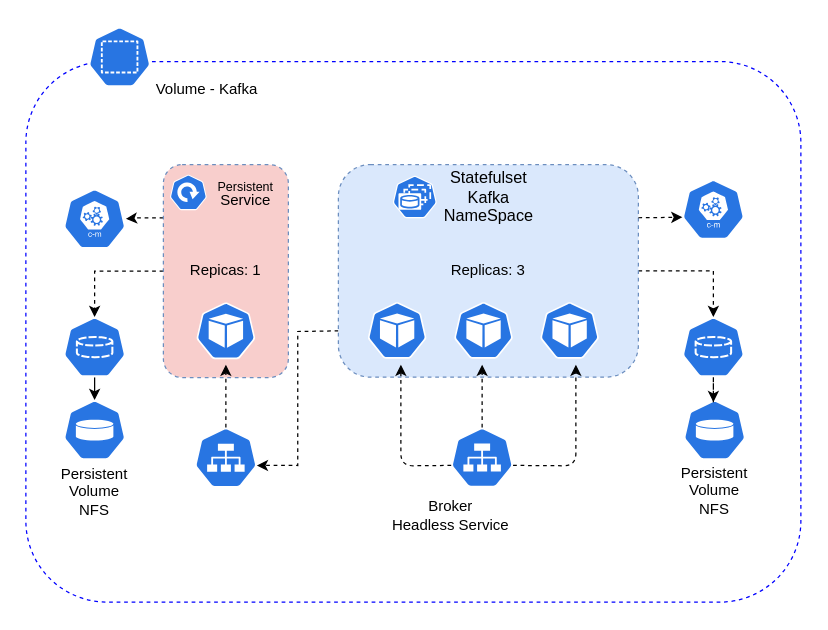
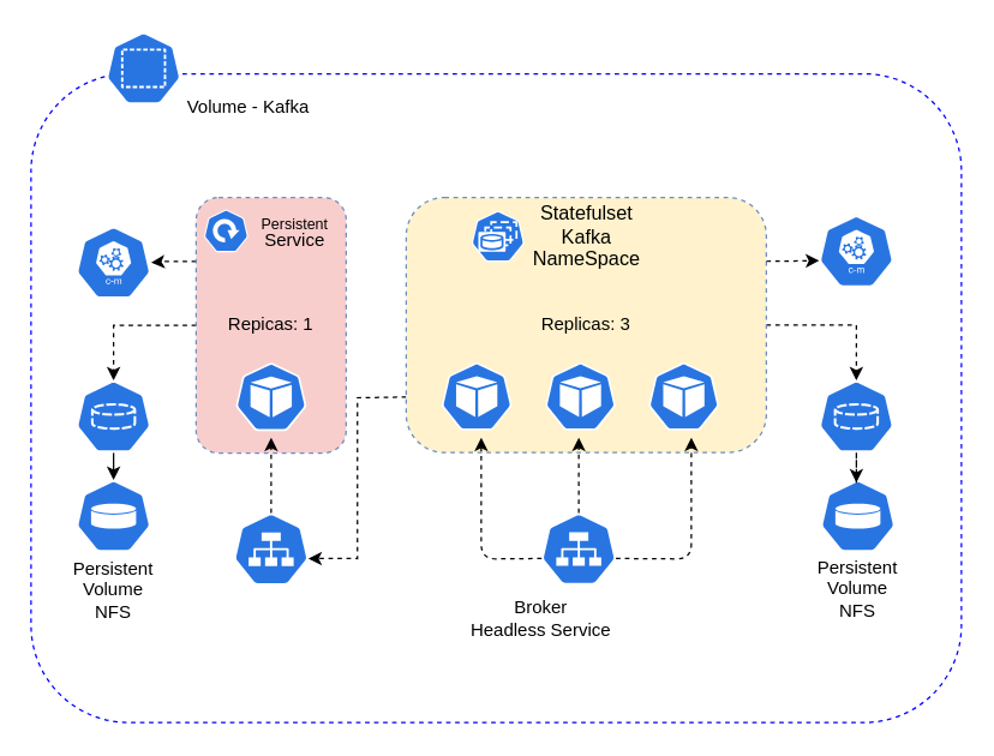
  <mxCell id="0" />
  <mxCell id="1" parent="0" />
  <mxCell id="2" value="" style="rounded=1;whiteSpace=wrap;html=1;fillColor=none;dashed=1;strokeColor=#0000FF;shadow=0;glass=0;sketch=0;strokeWidth=1;" vertex="1" parent="1"><mxGeometry x="20" y="48.72" width="620" height="432.48" as="geometry" /></mxCell>
  <mxCell id="3" value="Volume - Kafka" style="text;html=1;strokeColor=none;fillColor=none;align=center;verticalAlign=middle;whiteSpace=wrap;rounded=0;dashed=1;" vertex="1" parent="1"><mxGeometry x="110" y="61.2" width="110" height="20" as="geometry" /></mxCell>
  <mxCell id="4" value="" style="html=1;dashed=0;whitespace=wrap;fillColor=#2875E2;strokeColor=#ffffff;points=[[0.005,0.63,0],[0.1,0.2,0],[0.9,0.2,0],[0.5,0,0],[0.995,0.63,0],[0.72,0.99,0],[0.5,1,0],[0.28,0.99,0]];shape=mxgraph.kubernetes.icon;prIcon=pv;rounded=1;shadow=0;glass=0;sketch=0;" vertex="1" parent="1"><mxGeometry x="50" y="319.59" width="50" height="48" as="geometry" /></mxCell>
  <mxCell id="5" style="edgeStyle=orthogonalEdgeStyle;rounded=0;orthogonalLoop=1;jettySize=auto;html=1;exitX=0.5;exitY=1;exitDx=0;exitDy=0;exitPerimeter=0;entryX=0.5;entryY=0;entryDx=0;entryDy=0;entryPerimeter=0;" edge="1" parent="1" source="6" target="4"><mxGeometry relative="1" as="geometry" /></mxCell>
  <mxCell id="6" value="" style="html=1;dashed=0;whitespace=wrap;fillColor=#2875E2;strokeColor=#ffffff;points=[[0.005,0.63,0],[0.1,0.2,0],[0.9,0.2,0],[0.5,0,0],[0.995,0.63,0],[0.72,0.99,0],[0.5,1,0],[0.28,0.99,0]];shape=mxgraph.kubernetes.icon;prIcon=pvc;rounded=1;shadow=0;glass=0;sketch=0;" vertex="1" parent="1"><mxGeometry x="50" y="253.2" width="50" height="48" as="geometry" /></mxCell>
  <mxCell id="7" value="" style="html=1;dashed=0;whitespace=wrap;fillColor=#2875E2;strokeColor=#ffffff;points=[[0.005,0.63,0],[0.1,0.2,0],[0.9,0.2,0],[0.5,0,0],[0.995,0.63,0],[0.72,0.99,0],[0.5,1,0],[0.28,0.99,0]];shape=mxgraph.kubernetes.icon;prIcon=c_m;rounded=1;shadow=0;glass=0;sketch=0;" vertex="1" parent="1"><mxGeometry x="50" y="150.6" width="50" height="48" as="geometry" /></mxCell>
  <mxCell id="8" value="" style="edgeStyle=orthogonalEdgeStyle;rounded=0;orthogonalLoop=1;jettySize=auto;html=1;dashed=1;strokeColor=#000000;strokeWidth=1;exitX=0;exitY=0.25;exitDx=0;exitDy=0;" edge="1" parent="1" source="10" target="7"><mxGeometry relative="1" as="geometry" /></mxCell>
  <mxCell id="9" value="" style="edgeStyle=orthogonalEdgeStyle;rounded=0;orthogonalLoop=1;jettySize=auto;html=1;dashed=1;strokeColor=#000000;strokeWidth=1;entryX=0.5;entryY=0;entryDx=0;entryDy=0;entryPerimeter=0;" edge="1" parent="1" source="10" target="6"><mxGeometry relative="1" as="geometry" /></mxCell>
  <mxCell id="10" value="Repicas: 1" style="rounded=1;whiteSpace=wrap;html=1;shadow=0;glass=0;dashed=1;sketch=0;fillColor=#f8cecc;strokeColor=#6c8ebf;" vertex="1" parent="1"><mxGeometry x="130" y="131.2" width="100" height="170.315" as="geometry" /></mxCell>
  <mxCell id="11" value="" style="html=1;dashed=0;whitespace=wrap;fillColor=#2875E2;strokeColor=#ffffff;points=[[0.005,0.63,0],[0.1,0.2,0],[0.9,0.2,0],[0.5,0,0],[0.995,0.63,0],[0.72,0.99,0],[0.5,1,0],[0.28,0.99,0]];shape=mxgraph.kubernetes.icon;prIcon=deploy" vertex="1" parent="1"><mxGeometry x="135" y="139.243" width="30" height="28.386" as="geometry" /></mxCell>
  <mxCell id="12" value="&lt;font style=&quot;font-size: 10px&quot;&gt;Persistent&lt;/font&gt;" style="text;html=1;strokeColor=none;fillColor=none;align=center;verticalAlign=middle;whiteSpace=wrap;rounded=0;shadow=0;glass=0;dashed=1;sketch=0;" vertex="1" parent="1"><mxGeometry x="176" y="139.243" width="40" height="18.924" as="geometry" /></mxCell>
  <mxCell id="13" value="Service" style="text;html=1;strokeColor=none;fillColor=none;align=center;verticalAlign=middle;whiteSpace=wrap;rounded=0;shadow=0;glass=0;dashed=1;sketch=0;" vertex="1" parent="1"><mxGeometry x="176" y="150.597" width="40" height="18.924" as="geometry" /></mxCell>
  <mxCell id="14" value="" style="html=1;dashed=0;whitespace=wrap;fillColor=#2875E2;strokeColor=#ffffff;points=[[0.005,0.63,0],[0.1,0.2,0],[0.9,0.2,0],[0.5,0,0],[0.995,0.63,0],[0.72,0.99,0],[0.5,1,0],[0.28,0.99,0]];shape=mxgraph.kubernetes.icon;prIcon=pod;rounded=1;shadow=0;glass=0;sketch=0;" vertex="1" parent="1"><mxGeometry x="155" y="241.409" width="50" height="45.417" as="geometry" /></mxCell>
  <mxCell id="15" value="" style="html=1;dashed=0;whitespace=wrap;fillColor=#2875E2;strokeColor=#ffffff;points=[[0.005,0.63,0],[0.1,0.2,0],[0.9,0.2,0],[0.5,0,0],[0.995,0.63,0],[0.72,0.99,0],[0.5,1,0],[0.28,0.99,0]];shape=mxgraph.kubernetes.icon;prIcon=ns" vertex="1" parent="1"><mxGeometry x="70" y="20.996" width="50" height="48.089" as="geometry" /></mxCell>
  <mxCell id="16" value="" style="group" vertex="1" connectable="0" parent="1"><mxGeometry x="155" y="341.59" width="50" height="80.148" as="geometry" /></mxCell>
  <mxCell id="17" value="" style="html=1;dashed=0;whitespace=wrap;fillColor=#2875E2;strokeColor=#ffffff;points=[[0.005,0.63,0],[0.1,0.2,0],[0.9,0.2,0],[0.5,0,0],[0.995,0.63,0],[0.72,0.99,0],[0.5,1,0],[0.28,0.99,0]];shape=mxgraph.kubernetes.icon;prIcon=svc;rounded=1;shadow=0;glass=0;sketch=0;" vertex="1" parent="16"><mxGeometry width="50" height="48.089" as="geometry" /></mxCell>
  <mxCell id="18" style="edgeStyle=orthogonalEdgeStyle;rounded=0;orthogonalLoop=1;jettySize=auto;html=1;exitX=0.5;exitY=0;exitDx=0;exitDy=0;exitPerimeter=0;dashed=1;strokeColor=#000000;strokeWidth=1;" edge="1" parent="1" source="17"><mxGeometry x="240" y="230.2" as="geometry"><mxPoint x="180" y="291.2" as="targetPoint" /></mxGeometry></mxCell>
  <mxCell id="19" value="" style="html=1;dashed=0;whitespace=wrap;fillColor=#2875E2;strokeColor=#ffffff;points=[[0.005,0.63,0],[0.1,0.2,0],[0.9,0.2,0],[0.5,0,0],[0.995,0.63,0],[0.72,0.99,0],[0.5,1,0],[0.28,0.99,0]];shape=mxgraph.kubernetes.icon;prIcon=svc;rounded=1;shadow=0;glass=0;sketch=0;" vertex="1" parent="1"><mxGeometry x="360" y="341.59" width="50" height="48" as="geometry" /></mxCell>
  <mxCell id="20" value="Broker&lt;br&gt;Headless Service" style="text;html=1;strokeColor=none;fillColor=none;align=center;verticalAlign=middle;whiteSpace=wrap;rounded=0;shadow=0;glass=0;dashed=1;sketch=0;" vertex="1" parent="1"><mxGeometry x="305" y="401.74" width="110" height="20" as="geometry" /></mxCell>
  <mxCell id="21" style="edgeStyle=orthogonalEdgeStyle;rounded=0;orthogonalLoop=1;jettySize=auto;html=1;entryX=0.995;entryY=0.63;entryDx=0;entryDy=0;entryPerimeter=0;dashed=1;strokeColor=#000000;strokeWidth=1;" edge="1" parent="1" target="17"><mxGeometry relative="1" as="geometry"><mxPoint x="270" y="264.2" as="sourcePoint" /></mxGeometry></mxCell>
  <mxCell id="22" value="" style="edgeStyle=orthogonalEdgeStyle;rounded=0;orthogonalLoop=1;jettySize=auto;html=1;dashed=1;strokeColor=#000000;strokeWidth=1;entryX=0.5;entryY=0;entryDx=0;entryDy=0;entryPerimeter=0;" edge="1" parent="1" source="23" target="34"><mxGeometry relative="1" as="geometry" /></mxCell>
- <mxCell id="23" value="Replicas: 3" style="rounded=1;whiteSpace=wrap;html=1;shadow=0;glass=0;dashed=1;sketch=0;fillColor=#dae8fc;strokeColor=#6c8ebf;" vertex="1" parent="1"><mxGeometry x="270" y="131.2" width="240" height="170" as="geometry" /></mxCell>
+ <mxCell id="23" value="Replicas: 3" style="rounded=1;whiteSpace=wrap;html=1;shadow=0;glass=0;dashed=1;sketch=0;fillColor=#fff2cc;strokeColor=#6c8ebf;" vertex="1" parent="1"><mxGeometry x="270" y="131.2" width="240" height="170" as="geometry" /></mxCell>
  <mxCell id="24" value="" style="html=1;dashed=0;whitespace=wrap;fillColor=#2875E2;strokeColor=#ffffff;points=[[0.005,0.63,0],[0.1,0.2,0],[0.9,0.2,0],[0.5,0,0],[0.995,0.63,0],[0.72,0.99,0],[0.5,1,0],[0.28,0.99,0]];shape=mxgraph.kubernetes.icon;prIcon=pod;rounded=1;shadow=0;glass=0;sketch=0;" vertex="1" parent="1"><mxGeometry x="430" y="241.204" width="50" height="45.333" as="geometry" /></mxCell>
  <mxCell id="25" value="&lt;font style=&quot;font-size: 13px&quot;&gt;Statefulset&lt;br&gt;Kafka NameSpace&lt;/font&gt;" style="text;html=1;strokeColor=none;fillColor=none;align=center;verticalAlign=middle;whiteSpace=wrap;rounded=0;shadow=0;glass=0;dashed=1;sketch=0;" vertex="1" parent="1"><mxGeometry x="350.509" y="137.12" width="78.987" height="40" as="geometry" /></mxCell>
  <mxCell id="26" value="" style="html=1;dashed=0;whitespace=wrap;fillColor=#2875E2;strokeColor=#ffffff;points=[[0.005,0.63,0],[0.1,0.2,0],[0.9,0.2,0],[0.5,0,0],[0.995,0.63,0],[0.72,0.99,0],[0.5,1,0],[0.28,0.99,0]];shape=mxgraph.kubernetes.icon;prIcon=sts;rounded=1;shadow=0;glass=0;sketch=0;" vertex="1" parent="1"><mxGeometry x="301.14" y="140.07" width="60" height="34.05" as="geometry" /></mxCell>
  <mxCell id="27" value="" style="html=1;dashed=0;whitespace=wrap;fillColor=#2875E2;strokeColor=#ffffff;points=[[0.005,0.63,0],[0.1,0.2,0],[0.9,0.2,0],[0.5,0,0],[0.995,0.63,0],[0.72,0.99,0],[0.5,1,0],[0.28,0.99,0]];shape=mxgraph.kubernetes.icon;prIcon=pod;rounded=1;shadow=0;glass=0;sketch=0;" vertex="1" parent="1"><mxGeometry x="292" y="241.204" width="50" height="45.333" as="geometry" /></mxCell>
  <mxCell id="28" value="" style="html=1;dashed=0;whitespace=wrap;fillColor=#2875E2;strokeColor=#ffffff;points=[[0.005,0.63,0],[0.1,0.2,0],[0.9,0.2,0],[0.5,0,0],[0.995,0.63,0],[0.72,0.99,0],[0.5,1,0],[0.28,0.99,0]];shape=mxgraph.kubernetes.icon;prIcon=pod;rounded=1;shadow=0;glass=0;sketch=0;" vertex="1" parent="1"><mxGeometry x="361.14" y="241.204" width="50" height="45.333" as="geometry" /></mxCell>
  <mxCell id="29" value="" style="endArrow=classic;html=1;dashed=1;strokeColor=#000000;strokeWidth=1;exitX=0.995;exitY=0.63;exitDx=0;exitDy=0;exitPerimeter=0;" edge="1" parent="1" source="19"><mxGeometry x="240" y="230.2" width="50" height="50" as="geometry"><mxPoint x="380" y="181.2" as="sourcePoint" /><mxPoint x="460" y="291.2" as="targetPoint" /><Array as="points"><mxPoint x="460" y="372.2" /></Array></mxGeometry></mxCell>
  <mxCell id="30" value="" style="endArrow=classic;html=1;dashed=1;strokeColor=#000000;strokeWidth=1;exitX=0.5;exitY=0;exitDx=0;exitDy=0;exitPerimeter=0;" edge="1" parent="1" source="19"><mxGeometry width="50" height="50" relative="1" as="geometry"><mxPoint x="380" y="151.2" as="sourcePoint" /><mxPoint x="385" y="291.2" as="targetPoint" /></mxGeometry></mxCell>
  <mxCell id="31" value="" style="endArrow=classic;html=1;dashed=1;strokeColor=#000000;strokeWidth=1;exitX=0.005;exitY=0.63;exitDx=0;exitDy=0;exitPerimeter=0;" edge="1" parent="1" source="19"><mxGeometry width="50" height="50" relative="1" as="geometry"><mxPoint x="380" y="181.2" as="sourcePoint" /><mxPoint x="320" y="291.2" as="targetPoint" /><Array as="points"><mxPoint x="320" y="372.2" /></Array></mxGeometry></mxCell>
  <mxCell id="32" value="" style="html=1;dashed=0;whitespace=wrap;fillColor=#2875E2;strokeColor=#ffffff;points=[[0.005,0.63,0],[0.1,0.2,0],[0.9,0.2,0],[0.5,0,0],[0.995,0.63,0],[0.72,0.99,0],[0.5,1,0],[0.28,0.99,0]];shape=mxgraph.kubernetes.icon;prIcon=pv;rounded=1;shadow=0;glass=0;sketch=0;" vertex="1" parent="1"><mxGeometry x="546" y="319.59" width="50" height="48" as="geometry" /></mxCell>
  <mxCell id="33" value="" style="edgeStyle=orthogonalEdgeStyle;rounded=0;orthogonalLoop=1;jettySize=auto;html=1;dashed=1;strokeColor=#000000;strokeWidth=1;entryX=0.48;entryY=0.034;entryDx=0;entryDy=0;entryPerimeter=0;" edge="1" parent="1" source="34" target="32"><mxGeometry relative="1" as="geometry" /></mxCell>
  <mxCell id="34" value="" style="html=1;dashed=0;whitespace=wrap;fillColor=#2875E2;strokeColor=#ffffff;points=[[0.005,0.63,0],[0.1,0.2,0],[0.9,0.2,0],[0.5,0,0],[0.995,0.63,0],[0.72,0.99,0],[0.5,1,0],[0.28,0.99,0]];shape=mxgraph.kubernetes.icon;prIcon=pvc;rounded=1;shadow=0;glass=0;sketch=0;" vertex="1" parent="1"><mxGeometry x="545" y="253.2" width="50" height="48" as="geometry" /></mxCell>
  <mxCell id="35" value="" style="html=1;dashed=0;whitespace=wrap;fillColor=#2875E2;strokeColor=#ffffff;points=[[0.005,0.63,0],[0.1,0.2,0],[0.9,0.2,0],[0.5,0,0],[0.995,0.63,0],[0.72,0.99,0],[0.5,1,0],[0.28,0.99,0]];shape=mxgraph.kubernetes.icon;prIcon=c_m;rounded=1;shadow=0;glass=0;sketch=0;" vertex="1" parent="1"><mxGeometry x="545" y="143.07" width="50" height="48" as="geometry" /></mxCell>
  <mxCell id="36" value="" style="endArrow=classic;html=1;dashed=1;strokeColor=#000000;strokeWidth=1;exitX=1;exitY=0.25;exitDx=0;exitDy=0;entryX=0.005;entryY=0.63;entryDx=0;entryDy=0;entryPerimeter=0;" edge="1" parent="1" source="23" target="35"><mxGeometry width="50" height="50" relative="1" as="geometry"><mxPoint x="380" y="191.2" as="sourcePoint" /><mxPoint x="430" y="141.2" as="targetPoint" /></mxGeometry></mxCell>
  <mxCell id="37" value="Persistent Volume&lt;br&gt;NFS" style="text;html=1;strokeColor=none;fillColor=none;align=center;verticalAlign=middle;whiteSpace=wrap;rounded=0;shadow=0;glass=0;dashed=1;sketch=0;" vertex="1" parent="1"><mxGeometry x="55" y="382.74" width="40" height="20" as="geometry" /></mxCell>
  <mxCell id="38" value="Persistent Volume&lt;br&gt;NFS" style="text;html=1;strokeColor=none;fillColor=none;align=center;verticalAlign=middle;whiteSpace=wrap;rounded=0;shadow=0;glass=0;dashed=1;sketch=0;" vertex="1" parent="1"><mxGeometry x="551" y="381.74" width="40" height="20" as="geometry" /></mxCell>
